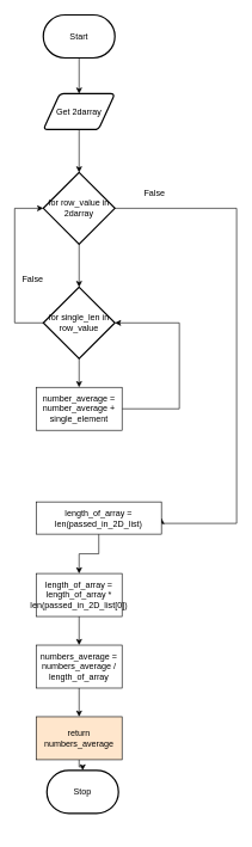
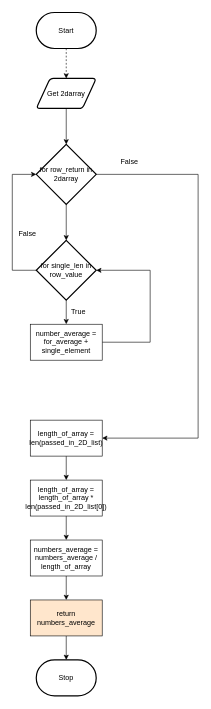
  <mxCell id="0" />
  <mxCell id="1" parent="0" />
  <mxCell id="2" style="edgeStyle=orthogonalEdgeStyle;rounded=0;html=1;entryX=0.5;entryY=0;entryDx=0;entryDy=0;entryPerimeter=0;" edge="1" parent="1" source="3" target="11"><mxGeometry relative="1" as="geometry" /></mxCell>
  <mxCell id="3" value="Get 2darray" style="shape=parallelogram;html=1;strokeWidth=2;perimeter=parallelogramPerimeter;whiteSpace=wrap;rounded=1;arcSize=12;size=0.23;" parent="1" vertex="1"><mxGeometry x="60" y="130" width="100" height="50" as="geometry" /></mxCell>
- <mxCell id="4" style="edgeStyle=orthogonalEdgeStyle;rounded=0;html=1;entryX=0.5;entryY=0;entryDx=0;entryDy=0;" parent="1" source="5" target="3" edge="1"><mxGeometry relative="1" as="geometry" /></mxCell>
+ <mxCell id="4" style="edgeStyle=orthogonalEdgeStyle;rounded=0;html=1;entryX=0.5;entryY=0;entryDx=0;entryDy=0;dashed=1;" parent="1" source="5" target="3" edge="1"><mxGeometry relative="1" as="geometry" /></mxCell>
  <mxCell id="5" value="Start" style="strokeWidth=2;html=1;shape=mxgraph.flowchart.terminator;whiteSpace=wrap;" parent="1" vertex="1"><mxGeometry x="60" y="20" width="100" height="60" as="geometry" /></mxCell>
- <mxCell id="6" value="Stop" style="strokeWidth=2;html=1;shape=mxgraph.flowchart.terminator;whiteSpace=wrap;" parent="1" vertex="1"><mxGeometry x="65" y="1075" width="100" height="60" as="geometry" /></mxCell>
+ <mxCell id="6" value="Stop" style="strokeWidth=2;html=1;shape=mxgraph.flowchart.terminator;whiteSpace=wrap;" parent="1" vertex="1"><mxGeometry x="60" y="1100" width="100" height="60" as="geometry" /></mxCell>
  <mxCell id="7" value="False" style="text;html=1;resizable=0;autosize=1;align=center;verticalAlign=middle;points=[];fillColor=none;strokeColor=none;rounded=0;" parent="1" vertex="1"><mxGeometry x="20" y="380" width="50" height="20" as="geometry" /></mxCell>
+ <mxCell id="8" value="True" style="text;html=1;resizable=0;autosize=1;align=center;verticalAlign=middle;points=[];fillColor=none;strokeColor=none;rounded=0;" parent="1" vertex="1"><mxGeometry x="110" y="510" width="40" height="20" as="geometry" /></mxCell>
  <mxCell id="9" style="edgeStyle=none;html=1;entryX=0.5;entryY=0;entryDx=0;entryDy=0;entryPerimeter=0;" edge="1" parent="1" source="11" target="14"><mxGeometry relative="1" as="geometry" /></mxCell>
  <mxCell id="10" style="edgeStyle=orthogonalEdgeStyle;rounded=0;html=1;entryX=1;entryY=0.5;entryDx=0;entryDy=0;" edge="1" parent="1" source="11" target="18"><mxGeometry relative="1" as="geometry"><Array as="points"><mxPoint x="330" y="290" /><mxPoint x="330" y="730" /></Array></mxGeometry></mxCell>
- <mxCell id="11" value="for row_value in 2darray" style="strokeWidth=2;html=1;shape=mxgraph.flowchart.decision;whiteSpace=wrap;" vertex="1" parent="1"><mxGeometry x="60" y="240" width="100" height="100" as="geometry" /></mxCell>
+ <mxCell id="11" value="for row_return in 2darray" style="strokeWidth=2;html=1;shape=mxgraph.flowchart.decision;whiteSpace=wrap;" vertex="1" parent="1"><mxGeometry x="60" y="240" width="100" height="100" as="geometry" /></mxCell>
  <mxCell id="12" style="edgeStyle=none;html=1;entryX=0.5;entryY=0;entryDx=0;entryDy=0;" edge="1" parent="1" source="14" target="16"><mxGeometry relative="1" as="geometry" /></mxCell>
  <mxCell id="13" style="edgeStyle=orthogonalEdgeStyle;html=1;rounded=0;" edge="1" parent="1" source="14" target="11"><mxGeometry relative="1" as="geometry"><Array as="points"><mxPoint x="20" y="450" /><mxPoint x="20" y="290" /></Array></mxGeometry></mxCell>
  <mxCell id="14" value="for single_len&amp;nbsp;in row_value" style="strokeWidth=2;html=1;shape=mxgraph.flowchart.decision;whiteSpace=wrap;" vertex="1" parent="1"><mxGeometry x="60" y="400" width="100" height="100" as="geometry" /></mxCell>
  <mxCell id="15" style="edgeStyle=orthogonalEdgeStyle;rounded=0;html=1;entryX=1;entryY=0.5;entryDx=0;entryDy=0;entryPerimeter=0;" edge="1" parent="1" source="16" target="14"><mxGeometry relative="1" as="geometry"><Array as="points"><mxPoint x="250" y="570" /><mxPoint x="250" y="450" /></Array></mxGeometry></mxCell>
- <mxCell id="16" value="number_average = number_average + single_element" style="rounded=0;whiteSpace=wrap;html=1;" vertex="1" parent="1"><mxGeometry x="50" y="540" width="120" height="60" as="geometry" /></mxCell>
+ <mxCell id="16" value="number_average = for_average + single_element" style="rounded=0;whiteSpace=wrap;html=1;" vertex="1" parent="1"><mxGeometry x="50" y="540" width="120" height="60" as="geometry" /></mxCell>
  <mxCell id="17" style="edgeStyle=orthogonalEdgeStyle;rounded=0;html=1;entryX=0.5;entryY=0;entryDx=0;entryDy=0;" edge="1" parent="1" source="18" target="21"><mxGeometry relative="1" as="geometry" /></mxCell>
- <mxCell id="18" value="length_of_array = len(passed_in_2D_list)" style="rounded=0;whiteSpace=wrap;html=1;" vertex="1" parent="1"><mxGeometry x="50" y="700" width="175" height="45" as="geometry" /></mxCell>
+ <mxCell id="18" value="length_of_array = len(passed_in_2D_list)" style="rounded=0;whiteSpace=wrap;html=1;" vertex="1" parent="1"><mxGeometry x="50" y="700" width="120" height="60" as="geometry" /></mxCell>
  <mxCell id="19" value="False" style="text;html=1;resizable=0;autosize=1;align=center;verticalAlign=middle;points=[];fillColor=none;strokeColor=none;rounded=0;" vertex="1" parent="1"><mxGeometry x="190" y="260" width="50" height="20" as="geometry" /></mxCell>
  <mxCell id="20" style="edgeStyle=orthogonalEdgeStyle;rounded=0;html=1;entryX=0.5;entryY=0;entryDx=0;entryDy=0;" edge="1" parent="1" source="21" target="23"><mxGeometry relative="1" as="geometry" /></mxCell>
  <mxCell id="21" value="length_of_array = length_of_array * len(passed_in_2D_list[0])" style="rounded=0;whiteSpace=wrap;html=1;" vertex="1" parent="1"><mxGeometry x="50" y="800" width="120" height="60" as="geometry" /></mxCell>
  <mxCell id="22" style="edgeStyle=orthogonalEdgeStyle;rounded=0;html=1;entryX=0.5;entryY=0;entryDx=0;entryDy=0;" edge="1" parent="1" source="23" target="25"><mxGeometry relative="1" as="geometry" /></mxCell>
  <mxCell id="23" value="numbers_average = numbers_average / length_of_array" style="rounded=0;whiteSpace=wrap;html=1;" vertex="1" parent="1"><mxGeometry x="50" y="900" width="120" height="60" as="geometry" /></mxCell>
  <mxCell id="24" style="edgeStyle=orthogonalEdgeStyle;rounded=0;html=1;entryX=0.5;entryY=0;entryDx=0;entryDy=0;entryPerimeter=0;" edge="1" parent="1" source="25" target="6"><mxGeometry relative="1" as="geometry" /></mxCell>
  <mxCell id="25" value="return numbers_average" style="rounded=0;whiteSpace=wrap;html=1;fillColor=#ffe6cc;" vertex="1" parent="1"><mxGeometry x="50" y="1000" width="120" height="60" as="geometry" /></mxCell>
